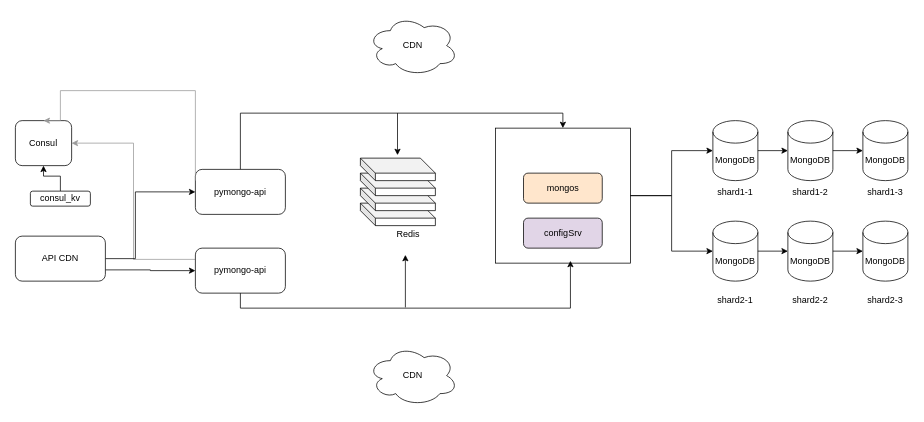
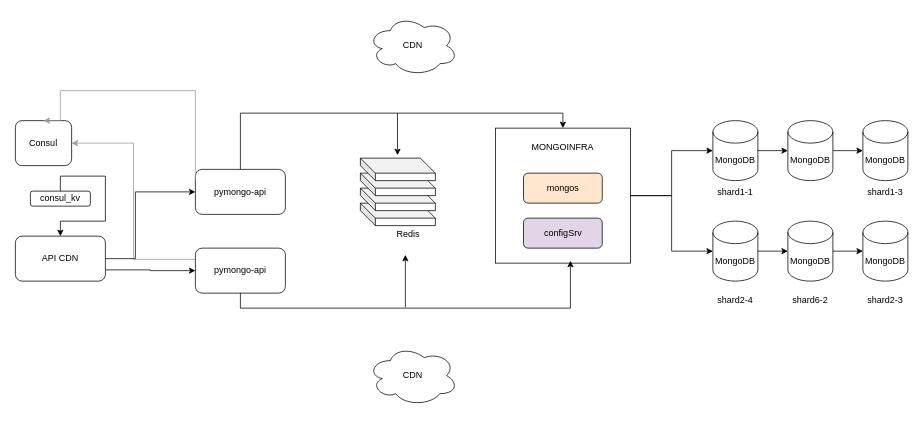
  <mxCell id="0" />
  <mxCell id="1" parent="0" />
  <mxCell id="2" value="MongoDB" style="shape=cylinder3;whiteSpace=wrap;html=1;boundedLbl=1;backgroundOutline=1;size=15;" parent="1" vertex="1"><mxGeometry x="1050" y="294" width="60" height="80" as="geometry" /></mxCell>
  <mxCell id="3" value="MongoDB" style="shape=cylinder3;whiteSpace=wrap;html=1;boundedLbl=1;backgroundOutline=1;size=15;" parent="1" vertex="1"><mxGeometry x="1150" y="294" width="60" height="80" as="geometry" /></mxCell>
  <mxCell id="4" value="MongoDB" style="shape=cylinder3;whiteSpace=wrap;html=1;boundedLbl=1;backgroundOutline=1;size=15;" parent="1" vertex="1"><mxGeometry x="1050" y="160" width="60" height="80" as="geometry" /></mxCell>
  <mxCell id="5" value="MongoDB" style="shape=cylinder3;whiteSpace=wrap;html=1;boundedLbl=1;backgroundOutline=1;size=15;" parent="1" vertex="1"><mxGeometry x="950" y="160" width="60" height="80" as="geometry" /></mxCell>
  <mxCell id="6" style="edgeStyle=orthogonalEdgeStyle;rounded=0;orthogonalLoop=1;jettySize=auto;html=1;entryX=0.5;entryY=0;entryDx=0;entryDy=0;" parent="1" source="7" target="17" edge="1"><mxGeometry relative="1" as="geometry"><Array as="points"><mxPoint x="320" y="150" /><mxPoint x="750" y="150" /></Array></mxGeometry></mxCell>
  <mxCell id="7" value="pymongo-api" style="rounded=1;whiteSpace=wrap;html=1;" parent="1" vertex="1"><mxGeometry x="260" y="225" width="120" height="60" as="geometry" /></mxCell>
  <mxCell id="8" value="MongoDB" style="shape=cylinder3;whiteSpace=wrap;html=1;boundedLbl=1;backgroundOutline=1;size=15;" parent="1" vertex="1"><mxGeometry x="950" y="294" width="60" height="80" as="geometry" /></mxCell>
  <mxCell id="9" value="MongoDB" style="shape=cylinder3;whiteSpace=wrap;html=1;boundedLbl=1;backgroundOutline=1;size=15;" parent="1" vertex="1"><mxGeometry x="1150" y="160" width="60" height="80" as="geometry" /></mxCell>
  <mxCell id="10" value="" style="group" parent="1" vertex="1" connectable="0"><mxGeometry x="480" y="210" width="100" height="90" as="geometry" /></mxCell>
  <mxCell id="11" value="" style="shape=cube;whiteSpace=wrap;html=1;boundedLbl=1;backgroundOutline=1;darkOpacity=0.05;darkOpacity2=0.1;size=20;rotation=0;" parent="10" vertex="1"><mxGeometry y="60" width="100" height="30" as="geometry" /></mxCell>
  <mxCell id="12" value="" style="shape=cube;whiteSpace=wrap;html=1;boundedLbl=1;backgroundOutline=1;darkOpacity=0.05;darkOpacity2=0.1;size=20;rotation=0;" parent="10" vertex="1"><mxGeometry y="40" width="100" height="30" as="geometry" /></mxCell>
  <mxCell id="13" value="" style="shape=cube;whiteSpace=wrap;html=1;boundedLbl=1;backgroundOutline=1;darkOpacity=0.05;darkOpacity2=0.1;size=20;rotation=0;" parent="10" vertex="1"><mxGeometry y="20" width="100" height="30" as="geometry" /></mxCell>
  <mxCell id="14" value="" style="shape=cube;whiteSpace=wrap;html=1;boundedLbl=1;backgroundOutline=1;darkOpacity=0.05;darkOpacity2=0.1;size=20;rotation=0;" parent="10" vertex="1"><mxGeometry width="100" height="30" as="geometry" /></mxCell>
  <mxCell id="15" value="Redis" style="text;html=1;align=center;verticalAlign=middle;whiteSpace=wrap;rounded=0;" parent="1" vertex="1"><mxGeometry x="514" y="296" width="60" height="30" as="geometry" /></mxCell>
  <mxCell id="16" value="" style="group" parent="1" vertex="1" connectable="0"><mxGeometry x="660" y="170" width="180" height="180" as="geometry" /></mxCell>
  <mxCell id="17" value="" style="whiteSpace=wrap;html=1;aspect=fixed;" parent="16" vertex="1"><mxGeometry width="180" height="180" as="geometry" /></mxCell>
+ <mxCell id="18" value="MONGOINFRA" style="text;html=1;align=center;verticalAlign=middle;whiteSpace=wrap;rounded=0;" parent="16" vertex="1"><mxGeometry x="25" y="10" width="130" height="30" as="geometry" /></mxCell>
  <mxCell id="19" value="configSrv" style="rounded=1;whiteSpace=wrap;html=1;fillColor=#e1d5e7;" parent="16" vertex="1"><mxGeometry x="37.5" y="120" width="105" height="40" as="geometry" /></mxCell>
  <mxCell id="20" value="mongos" style="rounded=1;whiteSpace=wrap;html=1;fillColor=#ffe6cc;" parent="16" vertex="1"><mxGeometry x="37.5" y="60" width="105" height="40" as="geometry" /></mxCell>
  <mxCell id="21" value="" style="endArrow=classic;html=1;rounded=0;" parent="1" edge="1"><mxGeometry width="50" height="50" relative="1" as="geometry"><mxPoint x="529.5" y="150" as="sourcePoint" /><mxPoint x="529.5" y="206" as="targetPoint" /><Array as="points" /></mxGeometry></mxCell>
  <mxCell id="22" style="edgeStyle=orthogonalEdgeStyle;rounded=0;orthogonalLoop=1;jettySize=auto;html=1;exitX=1;exitY=0.5;exitDx=0;exitDy=0;entryX=0;entryY=0.5;entryDx=0;entryDy=0;entryPerimeter=0;" parent="1" source="17" target="5" edge="1"><mxGeometry relative="1" as="geometry" /></mxCell>
  <mxCell id="23" style="edgeStyle=orthogonalEdgeStyle;rounded=0;orthogonalLoop=1;jettySize=auto;html=1;exitX=1;exitY=0.5;exitDx=0;exitDy=0;entryX=0;entryY=0.5;entryDx=0;entryDy=0;entryPerimeter=0;" parent="1" source="17" target="8" edge="1"><mxGeometry relative="1" as="geometry" /></mxCell>
  <mxCell id="24" style="edgeStyle=orthogonalEdgeStyle;rounded=0;orthogonalLoop=1;jettySize=auto;html=1;exitX=1;exitY=0.5;exitDx=0;exitDy=0;exitPerimeter=0;entryX=0;entryY=0.5;entryDx=0;entryDy=0;entryPerimeter=0;" parent="1" source="5" target="4" edge="1"><mxGeometry relative="1" as="geometry" /></mxCell>
  <mxCell id="25" style="edgeStyle=orthogonalEdgeStyle;rounded=0;orthogonalLoop=1;jettySize=auto;html=1;exitX=1;exitY=0.5;exitDx=0;exitDy=0;exitPerimeter=0;entryX=0;entryY=0.5;entryDx=0;entryDy=0;entryPerimeter=0;" parent="1" source="4" target="9" edge="1"><mxGeometry relative="1" as="geometry" /></mxCell>
  <mxCell id="26" style="edgeStyle=orthogonalEdgeStyle;rounded=0;orthogonalLoop=1;jettySize=auto;html=1;exitX=1;exitY=0.5;exitDx=0;exitDy=0;exitPerimeter=0;entryX=0;entryY=0.5;entryDx=0;entryDy=0;entryPerimeter=0;" parent="1" source="8" target="2" edge="1"><mxGeometry relative="1" as="geometry" /></mxCell>
  <mxCell id="27" style="edgeStyle=orthogonalEdgeStyle;rounded=0;orthogonalLoop=1;jettySize=auto;html=1;exitX=1;exitY=0.5;exitDx=0;exitDy=0;exitPerimeter=0;entryX=0;entryY=0.5;entryDx=0;entryDy=0;entryPerimeter=0;" parent="1" source="2" target="3" edge="1"><mxGeometry relative="1" as="geometry" /></mxCell>
  <mxCell id="28" value="shard1-1" style="text;html=1;align=center;verticalAlign=middle;whiteSpace=wrap;rounded=0;" parent="1" vertex="1"><mxGeometry x="950" y="240" width="60" height="30" as="geometry" /></mxCell>
- <mxCell id="29" value="shard1-2" style="text;html=1;align=center;verticalAlign=middle;whiteSpace=wrap;rounded=0;" parent="1" vertex="1"><mxGeometry x="1050" y="240" width="60" height="30" as="geometry" /></mxCell>
  <mxCell id="30" value="shard1-3" style="text;html=1;align=center;verticalAlign=middle;whiteSpace=wrap;rounded=0;" parent="1" vertex="1"><mxGeometry x="1150" y="240" width="60" height="30" as="geometry" /></mxCell>
- <mxCell id="31" value="shard2-1" style="text;html=1;align=center;verticalAlign=middle;whiteSpace=wrap;rounded=0;" parent="1" vertex="1"><mxGeometry x="950" y="384" width="60" height="30" as="geometry" /></mxCell>
- <mxCell id="32" value="shard2-2" style="text;html=1;align=center;verticalAlign=middle;whiteSpace=wrap;rounded=0;" parent="1" vertex="1"><mxGeometry x="1050" y="384" width="60" height="30" as="geometry" /></mxCell>
+ <mxCell id="31" value="shard2-4" style="text;html=1;align=center;verticalAlign=middle;whiteSpace=wrap;rounded=0;" parent="1" vertex="1"><mxGeometry x="950" y="384" width="60" height="30" as="geometry" /></mxCell>
+ <mxCell id="32" value="shard6-2" style="text;html=1;align=center;verticalAlign=middle;whiteSpace=wrap;rounded=0;" parent="1" vertex="1"><mxGeometry x="1050" y="384" width="60" height="30" as="geometry" /></mxCell>
  <mxCell id="33" value="shard2-3" style="text;html=1;align=center;verticalAlign=middle;whiteSpace=wrap;rounded=0;" parent="1" vertex="1"><mxGeometry x="1150" y="384" width="60" height="30" as="geometry" /></mxCell>
  <mxCell id="34" style="edgeStyle=orthogonalEdgeStyle;rounded=0;orthogonalLoop=1;jettySize=auto;html=1;exitX=0;exitY=0.25;exitDx=0;exitDy=0;entryX=1;entryY=0.5;entryDx=0;entryDy=0;strokeColor=#999999;" parent="1" source="35" target="43" edge="1"><mxGeometry relative="1" as="geometry" /></mxCell>
  <mxCell id="35" value="pymongo-api" style="rounded=1;whiteSpace=wrap;html=1;" parent="1" vertex="1"><mxGeometry x="260" y="330" width="120" height="60" as="geometry" /></mxCell>
  <mxCell id="36" style="edgeStyle=orthogonalEdgeStyle;rounded=0;orthogonalLoop=1;jettySize=auto;html=1;exitX=0.5;exitY=1;exitDx=0;exitDy=0;entryX=0.556;entryY=0.983;entryDx=0;entryDy=0;entryPerimeter=0;" parent="1" source="35" target="17" edge="1"><mxGeometry relative="1" as="geometry"><Array as="points"><mxPoint x="320" y="410" /><mxPoint x="760" y="410" /></Array></mxGeometry></mxCell>
  <mxCell id="37" value="" style="endArrow=classic;html=1;rounded=0;" parent="1" edge="1"><mxGeometry width="50" height="50" relative="1" as="geometry"><mxPoint x="540" y="409" as="sourcePoint" /><mxPoint x="540" y="339" as="targetPoint" /></mxGeometry></mxCell>
  <mxCell id="38" style="edgeStyle=orthogonalEdgeStyle;rounded=0;orthogonalLoop=1;jettySize=auto;html=1;exitX=1;exitY=0.5;exitDx=0;exitDy=0;entryX=0;entryY=0.5;entryDx=0;entryDy=0;" parent="1" source="40" target="7" edge="1"><mxGeometry relative="1" as="geometry"><Array as="points"><mxPoint x="180" y="344" /><mxPoint x="180" y="255" /></Array></mxGeometry></mxCell>
  <mxCell id="39" style="edgeStyle=orthogonalEdgeStyle;rounded=0;orthogonalLoop=1;jettySize=auto;html=1;exitX=1;exitY=0.75;exitDx=0;exitDy=0;entryX=0;entryY=0.5;entryDx=0;entryDy=0;" parent="1" source="40" target="35" edge="1"><mxGeometry relative="1" as="geometry" /></mxCell>
  <mxCell id="40" value="API CDN" style="rounded=1;whiteSpace=wrap;html=1;" parent="1" vertex="1"><mxGeometry x="20" y="314" width="120" height="60" as="geometry" /></mxCell>
- <mxCell id="41" style="edgeStyle=orthogonalEdgeStyle;rounded=0;orthogonalLoop=1;jettySize=auto;html=1;exitX=0.5;exitY=0;exitDx=0;exitDy=0;entryX=0.5;entryY=1;entryDx=0;entryDy=0;" parent="1" source="42" target="43" edge="1"><mxGeometry relative="1" as="geometry" /></mxCell>
+ <mxCell id="41" style="edgeStyle=orthogonalEdgeStyle;rounded=0;orthogonalLoop=1;jettySize=auto;html=1;exitX=0.5;exitY=0;exitDx=0;exitDy=0;" parent="1" source="42" target="40" edge="1"><mxGeometry relative="1" as="geometry" /></mxCell>
  <mxCell id="42" value="consul_kv" style="rounded=1;whiteSpace=wrap;html=1;" parent="1" vertex="1"><mxGeometry x="40" y="254" width="80" height="20" as="geometry" /></mxCell>
  <mxCell id="43" value="Consul" style="rounded=1;whiteSpace=wrap;html=1;" parent="1" vertex="1"><mxGeometry x="20" y="160" width="75" height="60" as="geometry" /></mxCell>
  <mxCell id="44" style="edgeStyle=orthogonalEdgeStyle;rounded=0;orthogonalLoop=1;jettySize=auto;html=1;exitX=0;exitY=0.25;exitDx=0;exitDy=0;entryX=0.5;entryY=0;entryDx=0;entryDy=0;strokeColor=#999999;" parent="1" source="7" target="43" edge="1"><mxGeometry relative="1" as="geometry"><Array as="points"><mxPoint x="260" y="120" /><mxPoint x="80" y="120" /></Array></mxGeometry></mxCell>
  <mxCell id="45" value="CDN" style="ellipse;shape=cloud;whiteSpace=wrap;html=1;" vertex="1" parent="1"><mxGeometry x="490" y="20" width="120" height="80" as="geometry" /></mxCell>
  <mxCell id="46" value="CDN" style="ellipse;shape=cloud;whiteSpace=wrap;html=1;" vertex="1" parent="1"><mxGeometry x="490" y="460" width="120" height="80" as="geometry" /></mxCell>
